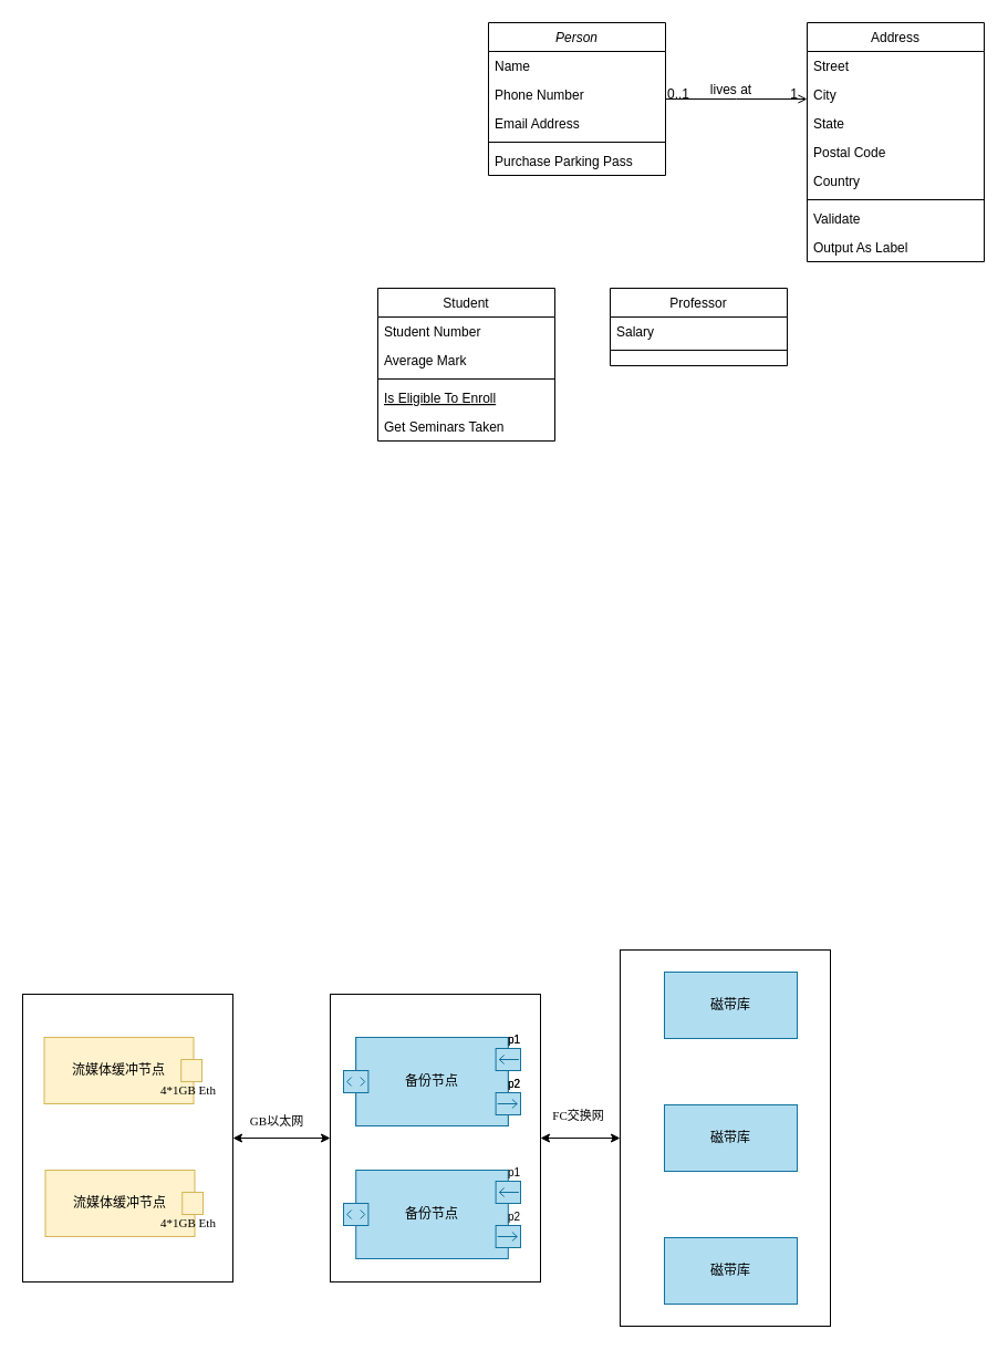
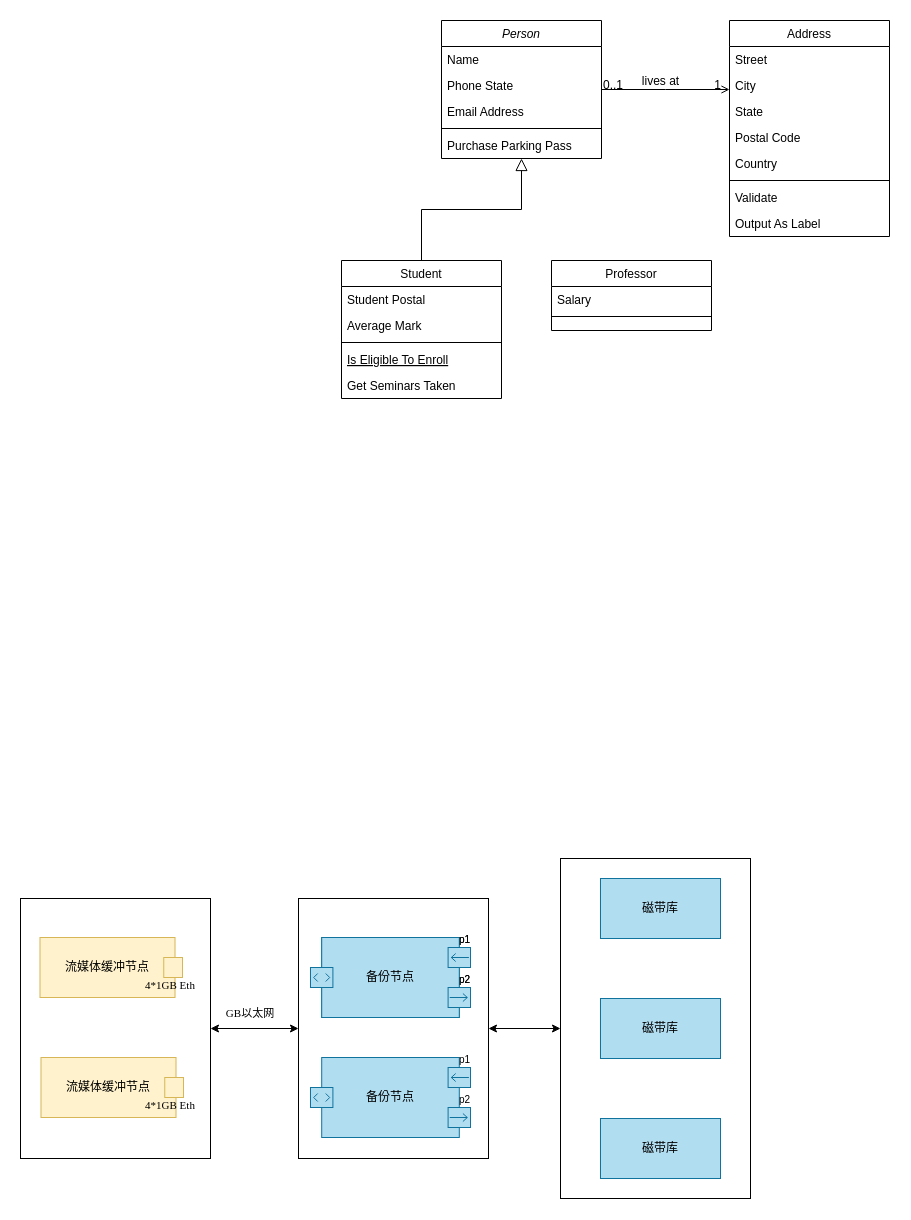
  <mxCell id="0" />
  <mxCell id="1" parent="0" />
  <mxCell id="2" value="" style="rounded=0;whiteSpace=wrap;html=1;strokeColor=#000000;" vertex="1" parent="1"><mxGeometry x="560" y="858" width="190" height="340" as="geometry" /></mxCell>
  <mxCell id="3" value="" style="rounded=0;whiteSpace=wrap;html=1;strokeColor=#000000;" vertex="1" parent="1"><mxGeometry x="298" y="898" width="190" height="260" as="geometry" /></mxCell>
  <mxCell id="4" value="" style="rounded=0;whiteSpace=wrap;html=1;strokeColor=#000000;" vertex="1" parent="1"><mxGeometry x="20" y="898" width="190" height="260" as="geometry" /></mxCell>
  <mxCell id="5" value="Person" style="swimlane;fontStyle=2;align=center;verticalAlign=top;childLayout=stackLayout;horizontal=1;startSize=26;horizontalStack=0;resizeParent=1;resizeLast=0;collapsible=1;marginBottom=0;rounded=0;shadow=0;strokeWidth=1;" parent="1" vertex="1"><mxGeometry x="441" y="20" width="160" height="138" as="geometry"><mxRectangle x="230" y="140" width="160" height="26" as="alternateBounds" /></mxGeometry></mxCell>
  <mxCell id="6" value="Name" style="text;align=left;verticalAlign=top;spacingLeft=4;spacingRight=4;overflow=hidden;rotatable=0;points=[[0,0.5],[1,0.5]];portConstraint=eastwest;" parent="5" vertex="1"><mxGeometry y="26" width="160" height="26" as="geometry" /></mxCell>
- <mxCell id="7" value="Phone Number" style="text;align=left;verticalAlign=top;spacingLeft=4;spacingRight=4;overflow=hidden;rotatable=0;points=[[0,0.5],[1,0.5]];portConstraint=eastwest;rounded=0;shadow=0;html=0;" parent="5" vertex="1"><mxGeometry y="52" width="160" height="26" as="geometry" /></mxCell>
+ <mxCell id="7" value="Phone State" style="text;align=left;verticalAlign=top;spacingLeft=4;spacingRight=4;overflow=hidden;rotatable=0;points=[[0,0.5],[1,0.5]];portConstraint=eastwest;rounded=0;shadow=0;html=0;" parent="5" vertex="1"><mxGeometry y="52" width="160" height="26" as="geometry" /></mxCell>
  <mxCell id="8" value="Email Address" style="text;align=left;verticalAlign=top;spacingLeft=4;spacingRight=4;overflow=hidden;rotatable=0;points=[[0,0.5],[1,0.5]];portConstraint=eastwest;rounded=0;shadow=0;html=0;" parent="5" vertex="1"><mxGeometry y="78" width="160" height="26" as="geometry" /></mxCell>
  <mxCell id="9" value="" style="line;html=1;strokeWidth=1;align=left;verticalAlign=middle;spacingTop=-1;spacingLeft=3;spacingRight=3;rotatable=0;labelPosition=right;points=[];portConstraint=eastwest;" parent="5" vertex="1"><mxGeometry y="104" width="160" height="8" as="geometry" /></mxCell>
  <mxCell id="10" value="Purchase Parking Pass" style="text;align=left;verticalAlign=top;spacingLeft=4;spacingRight=4;overflow=hidden;rotatable=0;points=[[0,0.5],[1,0.5]];portConstraint=eastwest;" parent="5" vertex="1"><mxGeometry y="112" width="160" height="26" as="geometry" /></mxCell>
  <mxCell id="11" value="Student" style="swimlane;fontStyle=0;align=center;verticalAlign=top;childLayout=stackLayout;horizontal=1;startSize=26;horizontalStack=0;resizeParent=1;resizeLast=0;collapsible=1;marginBottom=0;rounded=0;shadow=0;strokeWidth=1;" parent="1" vertex="1"><mxGeometry x="341" y="260" width="160" height="138" as="geometry"><mxRectangle x="130" y="380" width="160" height="26" as="alternateBounds" /></mxGeometry></mxCell>
- <mxCell id="12" value="Student Number" style="text;align=left;verticalAlign=top;spacingLeft=4;spacingRight=4;overflow=hidden;rotatable=0;points=[[0,0.5],[1,0.5]];portConstraint=eastwest;" parent="11" vertex="1"><mxGeometry y="26" width="160" height="26" as="geometry" /></mxCell>
+ <mxCell id="12" value="Student Postal" style="text;align=left;verticalAlign=top;spacingLeft=4;spacingRight=4;overflow=hidden;rotatable=0;points=[[0,0.5],[1,0.5]];portConstraint=eastwest;" parent="11" vertex="1"><mxGeometry y="26" width="160" height="26" as="geometry" /></mxCell>
  <mxCell id="13" value="Average Mark" style="text;align=left;verticalAlign=top;spacingLeft=4;spacingRight=4;overflow=hidden;rotatable=0;points=[[0,0.5],[1,0.5]];portConstraint=eastwest;rounded=0;shadow=0;html=0;" parent="11" vertex="1"><mxGeometry y="52" width="160" height="26" as="geometry" /></mxCell>
  <mxCell id="14" value="" style="line;html=1;strokeWidth=1;align=left;verticalAlign=middle;spacingTop=-1;spacingLeft=3;spacingRight=3;rotatable=0;labelPosition=right;points=[];portConstraint=eastwest;" parent="11" vertex="1"><mxGeometry y="78" width="160" height="8" as="geometry" /></mxCell>
  <mxCell id="15" value="Is Eligible To Enroll" style="text;align=left;verticalAlign=top;spacingLeft=4;spacingRight=4;overflow=hidden;rotatable=0;points=[[0,0.5],[1,0.5]];portConstraint=eastwest;fontStyle=4" parent="11" vertex="1"><mxGeometry y="86" width="160" height="26" as="geometry" /></mxCell>
  <mxCell id="16" value="Get Seminars Taken" style="text;align=left;verticalAlign=top;spacingLeft=4;spacingRight=4;overflow=hidden;rotatable=0;points=[[0,0.5],[1,0.5]];portConstraint=eastwest;" parent="11" vertex="1"><mxGeometry y="112" width="160" height="26" as="geometry" /></mxCell>
+ <mxCell id="17" value="" style="endArrow=block;endSize=10;endFill=0;shadow=0;strokeWidth=1;rounded=0;edgeStyle=elbowEdgeStyle;elbow=vertical;" parent="1" source="11" target="5" edge="1"><mxGeometry width="160" relative="1" as="geometry"><mxPoint x="421" y="103" as="sourcePoint" /><mxPoint x="421" y="103" as="targetPoint" /></mxGeometry></mxCell>
  <mxCell id="18" value="Professor" style="swimlane;fontStyle=0;align=center;verticalAlign=top;childLayout=stackLayout;horizontal=1;startSize=26;horizontalStack=0;resizeParent=1;resizeLast=0;collapsible=1;marginBottom=0;rounded=0;shadow=0;strokeWidth=1;" parent="1" vertex="1"><mxGeometry x="551" y="260" width="160" height="70" as="geometry"><mxRectangle x="340" y="380" width="170" height="26" as="alternateBounds" /></mxGeometry></mxCell>
  <mxCell id="19" value="Salary" style="text;align=left;verticalAlign=top;spacingLeft=4;spacingRight=4;overflow=hidden;rotatable=0;points=[[0,0.5],[1,0.5]];portConstraint=eastwest;" parent="18" vertex="1"><mxGeometry y="26" width="160" height="26" as="geometry" /></mxCell>
  <mxCell id="20" value="" style="line;html=1;strokeWidth=1;align=left;verticalAlign=middle;spacingTop=-1;spacingLeft=3;spacingRight=3;rotatable=0;labelPosition=right;points=[];portConstraint=eastwest;" parent="18" vertex="1"><mxGeometry y="52" width="160" height="8" as="geometry" /></mxCell>
  <mxCell id="21" value="Address" style="swimlane;fontStyle=0;align=center;verticalAlign=top;childLayout=stackLayout;horizontal=1;startSize=26;horizontalStack=0;resizeParent=1;resizeLast=0;collapsible=1;marginBottom=0;rounded=0;shadow=0;strokeWidth=1;" parent="1" vertex="1"><mxGeometry x="729" y="20" width="160" height="216" as="geometry"><mxRectangle x="550" y="140" width="160" height="26" as="alternateBounds" /></mxGeometry></mxCell>
  <mxCell id="22" value="Street" style="text;align=left;verticalAlign=top;spacingLeft=4;spacingRight=4;overflow=hidden;rotatable=0;points=[[0,0.5],[1,0.5]];portConstraint=eastwest;" parent="21" vertex="1"><mxGeometry y="26" width="160" height="26" as="geometry" /></mxCell>
  <mxCell id="23" value="City" style="text;align=left;verticalAlign=top;spacingLeft=4;spacingRight=4;overflow=hidden;rotatable=0;points=[[0,0.5],[1,0.5]];portConstraint=eastwest;rounded=0;shadow=0;html=0;" parent="21" vertex="1"><mxGeometry y="52" width="160" height="26" as="geometry" /></mxCell>
  <mxCell id="24" value="State" style="text;align=left;verticalAlign=top;spacingLeft=4;spacingRight=4;overflow=hidden;rotatable=0;points=[[0,0.5],[1,0.5]];portConstraint=eastwest;rounded=0;shadow=0;html=0;" parent="21" vertex="1"><mxGeometry y="78" width="160" height="26" as="geometry" /></mxCell>
  <mxCell id="25" value="Postal Code" style="text;align=left;verticalAlign=top;spacingLeft=4;spacingRight=4;overflow=hidden;rotatable=0;points=[[0,0.5],[1,0.5]];portConstraint=eastwest;rounded=0;shadow=0;html=0;" parent="21" vertex="1"><mxGeometry y="104" width="160" height="26" as="geometry" /></mxCell>
  <mxCell id="26" value="Country" style="text;align=left;verticalAlign=top;spacingLeft=4;spacingRight=4;overflow=hidden;rotatable=0;points=[[0,0.5],[1,0.5]];portConstraint=eastwest;rounded=0;shadow=0;html=0;" parent="21" vertex="1"><mxGeometry y="130" width="160" height="26" as="geometry" /></mxCell>
  <mxCell id="27" value="" style="line;html=1;strokeWidth=1;align=left;verticalAlign=middle;spacingTop=-1;spacingLeft=3;spacingRight=3;rotatable=0;labelPosition=right;points=[];portConstraint=eastwest;" parent="21" vertex="1"><mxGeometry y="156" width="160" height="8" as="geometry" /></mxCell>
  <mxCell id="28" value="Validate" style="text;align=left;verticalAlign=top;spacingLeft=4;spacingRight=4;overflow=hidden;rotatable=0;points=[[0,0.5],[1,0.5]];portConstraint=eastwest;" parent="21" vertex="1"><mxGeometry y="164" width="160" height="26" as="geometry" /></mxCell>
  <mxCell id="29" value="Output As Label" style="text;align=left;verticalAlign=top;spacingLeft=4;spacingRight=4;overflow=hidden;rotatable=0;points=[[0,0.5],[1,0.5]];portConstraint=eastwest;" parent="21" vertex="1"><mxGeometry y="190" width="160" height="26" as="geometry" /></mxCell>
  <mxCell id="30" value="" style="endArrow=open;shadow=0;strokeWidth=1;rounded=0;endFill=1;edgeStyle=elbowEdgeStyle;elbow=vertical;" parent="1" source="5" target="21" edge="1"><mxGeometry x="0.5" y="41" relative="1" as="geometry"><mxPoint x="601" y="92" as="sourcePoint" /><mxPoint x="761" y="92" as="targetPoint" /><mxPoint x="-40" y="32" as="offset" /></mxGeometry></mxCell>
  <mxCell id="31" value="0..1" style="resizable=0;align=left;verticalAlign=bottom;labelBackgroundColor=none;fontSize=12;" parent="30" connectable="0" vertex="1"><mxGeometry x="-1" relative="1" as="geometry"><mxPoint y="4" as="offset" /></mxGeometry></mxCell>
  <mxCell id="32" value="1" style="resizable=0;align=right;verticalAlign=bottom;labelBackgroundColor=none;fontSize=12;" parent="30" connectable="0" vertex="1"><mxGeometry x="1" relative="1" as="geometry"><mxPoint x="-7" y="4" as="offset" /></mxGeometry></mxCell>
  <mxCell id="33" value="lives at" style="text;html=1;resizable=0;points=[];;align=center;verticalAlign=middle;labelBackgroundColor=none;rounded=0;shadow=0;strokeWidth=1;fontSize=12;" parent="30" vertex="1" connectable="0"><mxGeometry x="0.5" y="49" relative="1" as="geometry"><mxPoint x="-38" y="40" as="offset" /></mxGeometry></mxCell>
  <mxCell id="34" value="磁带库" style="rounded=0;whiteSpace=wrap;html=1;strokeColor=#10739e;fillColor=#b1ddf0;" vertex="1" parent="1"><mxGeometry x="600" y="878" width="120" height="60" as="geometry" /></mxCell>
  <mxCell id="35" value="磁带库" style="rounded=0;whiteSpace=wrap;html=1;strokeColor=#10739e;fillColor=#b1ddf0;" vertex="1" parent="1"><mxGeometry x="600" y="998" width="120" height="60" as="geometry" /></mxCell>
  <mxCell id="36" value="磁带库" style="rounded=0;whiteSpace=wrap;html=1;strokeColor=#10739e;fillColor=#b1ddf0;" vertex="1" parent="1"><mxGeometry x="600" y="1118" width="120" height="60" as="geometry" /></mxCell>
  <mxCell id="37" value="&lt;span style=&quot;font-weight: 400;&quot;&gt;流媒体缓冲节点&lt;/span&gt;" style="html=1;shape=mxgraph.sysml.port1;fontStyle=1;whiteSpace=wrap;align=center;strokeColor=#d6b656;direction=east;flipH=1;fillColor=#fff2cc;" vertex="1" parent="1"><mxGeometry x="32" y="937" width="150" height="60" as="geometry" /></mxCell>
  <mxCell id="38" value="" style="strokeColor=inherit;fillColor=inherit;gradientColor=inherit;shape=rect;points=[[0,0.5,0]];html=1;resizable=1;align=right;verticalAlign=bottom;labelPosition=left;verticalLabelPosition=top;labelBackgroundColor=none;fontSize=10;part=1;fontColor=#000000;" vertex="1" parent="37"><mxGeometry x="131.25" y="20" width="18.75" height="20" as="geometry" /></mxCell>
  <mxCell id="39" value="&lt;span style=&quot;font-weight: 400;&quot;&gt;流媒体缓冲节点&lt;/span&gt;" style="html=1;shape=mxgraph.sysml.port1;fontStyle=1;whiteSpace=wrap;align=center;strokeColor=#d6b656;direction=east;flipH=1;fillColor=#fff2cc;" vertex="1" parent="1"><mxGeometry x="33" y="1057" width="150" height="60" as="geometry" /></mxCell>
  <mxCell id="40" value="" style="strokeColor=inherit;fillColor=inherit;gradientColor=inherit;shape=rect;points=[[0,0.5,0]];html=1;resizable=1;align=right;verticalAlign=bottom;labelPosition=left;verticalLabelPosition=top;labelBackgroundColor=none;fontSize=10;part=1;fontColor=#000000;" vertex="1" parent="39"><mxGeometry x="131.25" y="20" width="18.75" height="20" as="geometry" /></mxCell>
  <mxCell id="41" value="&lt;span style=&quot;font-weight: 400;&quot;&gt;备份节点&lt;/span&gt;" style="html=1;shape=mxgraph.sysml.port3;fontStyle=1;whiteSpace=wrap;align=center;strokeColor=#0e8088;flipH=1;fillColor=#b0e3e6;" vertex="1" parent="1"><mxGeometry x="310" y="937" width="160" height="80" as="geometry" /></mxCell>
  <mxCell id="42" value="p1" style="resizable=0;html=1;align=right;verticalAlign=bottom;labelPosition=left;verticalLabelPosition=top;labelBackgroundColor=none;fontSize=10;fontColor=#000000;strokeColor=#000000;" connectable="0" vertex="1" parent="41"><mxGeometry x="160" y="10" as="geometry" /></mxCell>
  <mxCell id="43" value="p2" style="resizable=0;html=1;align=right;verticalAlign=bottom;labelPosition=left;verticalLabelPosition=top;labelBackgroundColor=none;fontSize=10;fontColor=#000000;strokeColor=#000000;" connectable="0" vertex="1" parent="41"><mxGeometry x="160" y="50" as="geometry" /></mxCell>
  <mxCell id="44" value="" style="resizable=0;html=1;align=left;verticalAlign=bottom;labelBackgroundColor=none;fontSize=10;fontColor=#000000;strokeColor=#000000;" connectable="0" vertex="1" parent="41"><mxGeometry y="30" as="geometry" /></mxCell>
  <mxCell id="45" value="&lt;font face=&quot;Lucida Console&quot;&gt;&lt;span style=&quot;font-size: 11px;&quot;&gt;4*1GB Eth&lt;/span&gt;&lt;/font&gt;" style="text;html=1;strokeColor=none;fillColor=none;align=center;verticalAlign=middle;whiteSpace=wrap;rounded=0;fontSize=14;" vertex="1" parent="1"><mxGeometry x="130" y="978" width="80" height="12" as="geometry" /></mxCell>
  <mxCell id="46" value="&lt;font face=&quot;Lucida Console&quot;&gt;&lt;span style=&quot;font-size: 11px;&quot;&gt;4*1GB Eth&lt;/span&gt;&lt;/font&gt;" style="text;html=1;strokeColor=none;fillColor=none;align=center;verticalAlign=middle;whiteSpace=wrap;rounded=0;fontSize=14;" vertex="1" parent="1"><mxGeometry x="130" y="1098" width="80" height="12" as="geometry" /></mxCell>
  <mxCell id="47" value="&lt;span style=&quot;font-weight: 400;&quot;&gt;备份节点&lt;/span&gt;" style="html=1;shape=mxgraph.sysml.port3;fontStyle=1;whiteSpace=wrap;align=center;strokeColor=#10739e;flipH=1;fillColor=#b1ddf0;" vertex="1" parent="1"><mxGeometry x="310" y="1057" width="160" height="80" as="geometry" /></mxCell>
  <mxCell id="48" value="p1" style="resizable=0;html=1;align=right;verticalAlign=bottom;labelPosition=left;verticalLabelPosition=top;labelBackgroundColor=none;fontSize=10;fontColor=#000000;strokeColor=#000000;" connectable="0" vertex="1" parent="47"><mxGeometry x="160" y="10" as="geometry" /></mxCell>
  <mxCell id="49" value="p2" style="resizable=0;html=1;align=right;verticalAlign=bottom;labelPosition=left;verticalLabelPosition=top;labelBackgroundColor=none;fontSize=10;fontColor=#000000;strokeColor=#000000;" connectable="0" vertex="1" parent="47"><mxGeometry x="160" y="50" as="geometry" /></mxCell>
  <mxCell id="50" value="" style="resizable=0;html=1;align=left;verticalAlign=bottom;labelBackgroundColor=none;fontSize=10;fontColor=#000000;strokeColor=#000000;" connectable="0" vertex="1" parent="47"><mxGeometry y="30" as="geometry" /></mxCell>
  <mxCell id="51" value="&lt;span style=&quot;font-weight: 400;&quot;&gt;备份节点&lt;/span&gt;" style="html=1;shape=mxgraph.sysml.port3;fontStyle=1;whiteSpace=wrap;align=center;strokeColor=#10739e;flipH=1;fillColor=#b1ddf0;" vertex="1" parent="47"><mxGeometry y="-120" width="160" height="80" as="geometry" /></mxCell>
  <mxCell id="52" value="p1" style="resizable=0;html=1;align=right;verticalAlign=bottom;labelPosition=left;verticalLabelPosition=top;labelBackgroundColor=none;fontSize=10;fontColor=#000000;strokeColor=#000000;" connectable="0" vertex="1" parent="51"><mxGeometry x="160" y="10" as="geometry" /></mxCell>
  <mxCell id="53" value="p2" style="resizable=0;html=1;align=right;verticalAlign=bottom;labelPosition=left;verticalLabelPosition=top;labelBackgroundColor=none;fontSize=10;fontColor=#000000;strokeColor=#000000;" connectable="0" vertex="1" parent="51"><mxGeometry x="160" y="50" as="geometry" /></mxCell>
  <mxCell id="54" value="" style="resizable=0;html=1;align=left;verticalAlign=bottom;labelBackgroundColor=none;fontSize=10;fontColor=#000000;strokeColor=#000000;" connectable="0" vertex="1" parent="51"><mxGeometry y="30" as="geometry" /></mxCell>
  <mxCell id="55" value="" style="endArrow=classic;startArrow=classic;html=1;rounded=0;fontColor=#000000;entryX=0;entryY=0.5;entryDx=0;entryDy=0;exitX=1;exitY=0.5;exitDx=0;exitDy=0;" edge="1" parent="1" source="4" target="3"><mxGeometry width="50" height="50" relative="1" as="geometry"><mxPoint x="140" y="1268" as="sourcePoint" /><mxPoint x="190" y="1218" as="targetPoint" /></mxGeometry></mxCell>
  <mxCell id="56" value="" style="endArrow=classic;startArrow=classic;html=1;rounded=0;fontColor=#000000;entryX=0;entryY=0.5;entryDx=0;entryDy=0;exitX=1;exitY=0.5;exitDx=0;exitDy=0;" edge="1" parent="1" source="3" target="2"><mxGeometry width="50" height="50" relative="1" as="geometry"><mxPoint x="450" y="1258" as="sourcePoint" /><mxPoint x="500" y="1208" as="targetPoint" /></mxGeometry></mxCell>
  <mxCell id="57" value="&lt;font face=&quot;Lucida Console&quot;&gt;&lt;span style=&quot;font-size: 11px;&quot;&gt;GB以太网&lt;/span&gt;&lt;/font&gt;" style="text;html=1;strokeColor=none;fillColor=none;align=center;verticalAlign=middle;whiteSpace=wrap;rounded=0;fontSize=14;" vertex="1" parent="1"><mxGeometry x="210" y="1007" width="80" height="10" as="geometry" /></mxCell>
- <mxCell id="58" value="&lt;font face=&quot;Lucida Console&quot;&gt;&lt;span style=&quot;font-size: 11px;&quot;&gt;FC交换网&lt;/span&gt;&lt;/font&gt;" style="text;html=1;strokeColor=none;fillColor=none;align=center;verticalAlign=middle;whiteSpace=wrap;rounded=0;fontSize=14;" vertex="1" parent="1"><mxGeometry x="489" y="997" width="67" height="20" as="geometry" /></mxCell>
